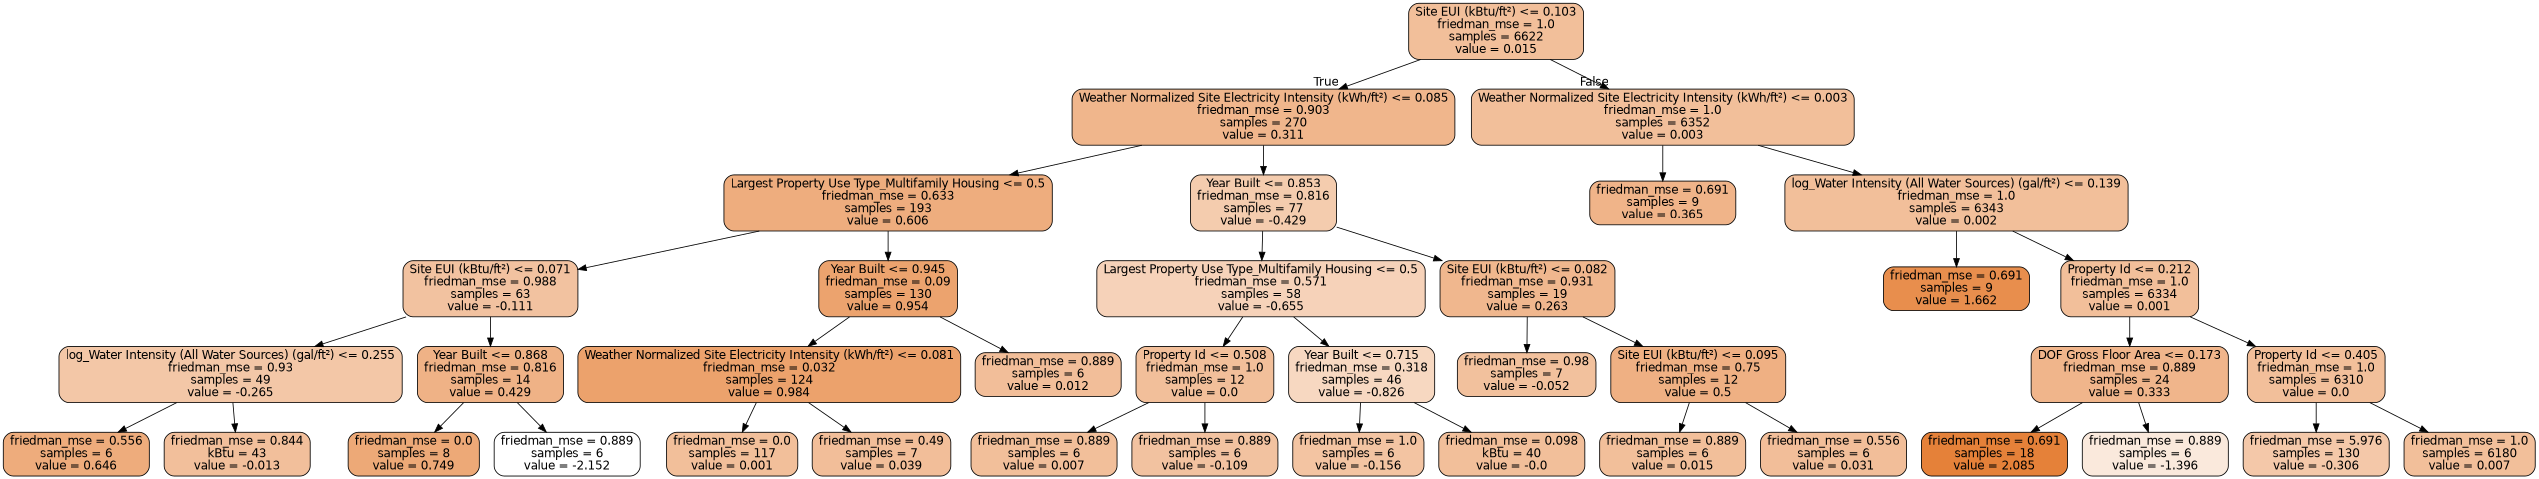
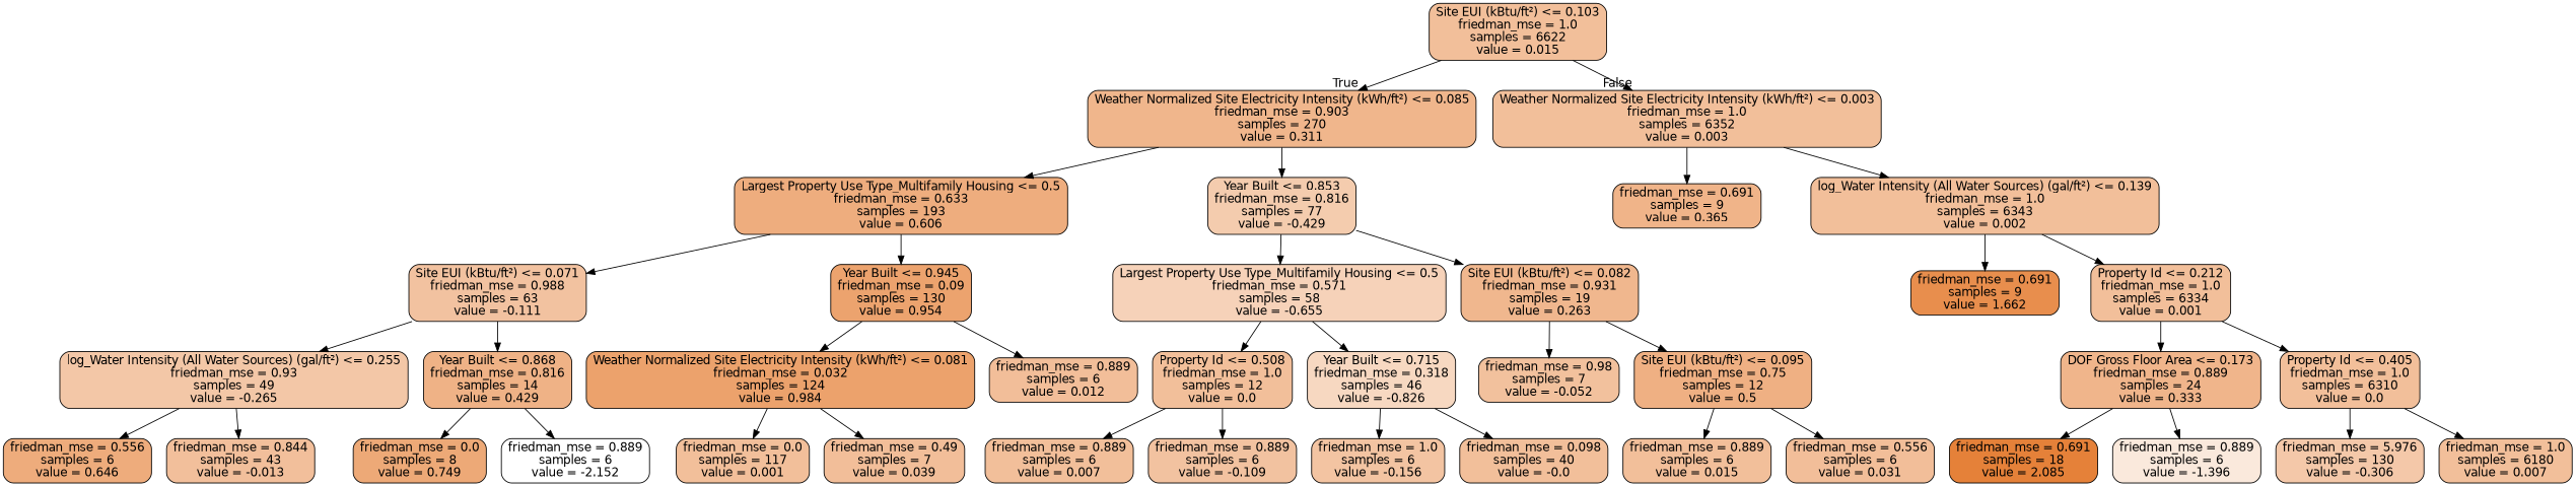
  digraph {
    node [color=black fillcolor="#f2bf9a" fontname=helvetica shape=box style="filled, rounded"]
    edge [fontname=helvetica]
    n1 [label="Site EUI (kBtu/ft²) <= 0.103\nfriedman_mse = 1.0\nsamples = 6622\nvalue = 0.015"]
    n2 [fillcolor="#f0b68c" label="Weather Normalized Site Electricity Intensity (kWh/ft²) <= 0.085\nfriedman_mse = 0.903\nsamples = 270\nvalue = 0.311"]
    n3 [label="Weather Normalized Site Electricity Intensity (kWh/ft²) <= 0.003\nfriedman_mse = 1.0\nsamples = 6352\nvalue = 0.003"]
    n4 [fillcolor="#eead7e" label="Largest Property Use Type_Multifamily Housing <= 0.5\nfriedman_mse = 0.633\nsamples = 193\nvalue = 0.606"]
    n5 [fillcolor="#f4ccae" label="Year Built <= 0.853\nfriedman_mse = 0.816\nsamples = 77\nvalue = -0.429"]
    n6 [fillcolor="#f0b489" label="friedman_mse = 0.691\nsamples = 9\nvalue = 0.365"]
    n7 [label="log_Water Intensity (All Water Sources) (gal/ft²) <= 0.139\nfriedman_mse = 1.0\nsamples = 6343\nvalue = 0.002"]
    n8 [fillcolor="#f2c2a0" label="Site EUI (kBtu/ft²) <= 0.071\nfriedman_mse = 0.988\nsamples = 63\nvalue = -0.111"]
    n9 [fillcolor="#eca36e" label="Year Built <= 0.945\nfriedman_mse = 0.09\nsamples = 130\nvalue = 0.954"]
    n10 [fillcolor="#f6d2b9" label="Largest Property Use Type_Multifamily Housing <= 0.5\nfriedman_mse = 0.571\nsamples = 58\nvalue = -0.655"]
    n11 [fillcolor="#f0b78e" label="Site EUI (kBtu/ft²) <= 0.082\nfriedman_mse = 0.931\nsamples = 19\nvalue = 0.263"]
    n12 [fillcolor="#f3c7a7" label="log_Water Intensity (All Water Sources) (gal/ft²) <= 0.255\nfriedman_mse = 0.93\nsamples = 49\nvalue = -0.265"]
    n13 [fillcolor="#efb286" label="Year Built <= 0.868\nfriedman_mse = 0.816\nsamples = 14\nvalue = 0.429"]
    n14 [fillcolor="#eca26c" label="Weather Normalized Site Electricity Intensity (kWh/ft²) <= 0.081\nfriedman_mse = 0.032\nsamples = 124\nvalue = 0.984"]
    n15 [fillcolor="#f2be99" label="friedman_mse = 0.889\nsamples = 6\nvalue = 0.012"]
    n16 [fillcolor="#eeac7c" label="friedman_mse = 0.556\nsamples = 6\nvalue = 0.646"]
-   n17 [fillcolor="#f2bf9b" label="friedman_mse = 0.844\nkBtu = 43\nvalue = -0.013"]
+   n17 [fillcolor="#f2bf9b" label="friedman_mse = 0.844\nsamples = 43\nvalue = -0.013"]
    n18 [fillcolor="#eda977" label="friedman_mse = 0.0\nsamples = 8\nvalue = 0.749"]
    n19 [fillcolor="#ffffff" label="friedman_mse = 0.889\nsamples = 6\nvalue = -2.152"]
    n20 [label="friedman_mse = 0.0\nsamples = 117\nvalue = 0.001"]
    n21 [fillcolor="#f2be99" label="friedman_mse = 0.49\nsamples = 7\nvalue = 0.039"]
    n22 [label="Property Id <= 0.508\nfriedman_mse = 1.0\nsamples = 12\nvalue = 0.0"]
    n23 [fillcolor="#f7d8c1" label="Year Built <= 0.715\nfriedman_mse = 0.318\nsamples = 46\nvalue = -0.826"]
    n24 [fillcolor="#f2c19d" label="friedman_mse = 0.98\nsamples = 7\nvalue = -0.052"]
    n25 [fillcolor="#efb083" label="Site EUI (kBtu/ft²) <= 0.095\nfriedman_mse = 0.75\nsamples = 12\nvalue = 0.5"]
    n26 [label="friedman_mse = 0.889\nsamples = 6\nvalue = 0.007"]
    n27 [fillcolor="#f2c2a0" label="friedman_mse = 0.889\nsamples = 6\nvalue = -0.109"]
    n28 [fillcolor="#f3c4a2" label="friedman_mse = 1.0\nsamples = 6\nvalue = -0.156"]
-   n29 [label="friedman_mse = 0.098\nkBtu = 40\nvalue = -0.0"]
+   n29 [label="friedman_mse = 0.098\nsamples = 40\nvalue = -0.0"]
    n30 [label="friedman_mse = 0.889\nsamples = 6\nvalue = 0.015"]
    n31 [fillcolor="#f2be99" label="friedman_mse = 0.556\nsamples = 6\nvalue = 0.031"]
    n32 [fillcolor="#e88e4d" label="friedman_mse = 0.691\nsamples = 9\nvalue = 1.662"]
    n33 [label="Property Id <= 0.212\nfriedman_mse = 1.0\nsamples = 6334\nvalue = 0.001"]
    n34 [fillcolor="#f0b58b" label="DOF Gross Floor Area <= 0.173\nfriedman_mse = 0.889\nsamples = 24\nvalue = 0.333"]
    n35 [label="Property Id <= 0.405\nfriedman_mse = 1.0\nsamples = 6310\nvalue = 0.0"]
    n36 [fillcolor="#e58139" label="friedman_mse = 0.691\nsamples = 18\nvalue = 2.085"]
    n37 [fillcolor="#fae9dc" label="friedman_mse = 0.889\nsamples = 6\nvalue = -1.396"]
    n38 [fillcolor="#f4c8a9" label="friedman_mse = 5.976\nsamples = 130\nvalue = -0.306"]
    n39 [label="friedman_mse = 1.0\nsamples = 6180\nvalue = 0.007"]
    n1 -> n2 [headlabel=True labelangle=45 labeldistance=2.5]
    n1 -> n3 [headlabel=False labelangle=-45 labeldistance=2.5]
    n2 -> n4
    n2 -> n5
    n3 -> n6
    n3 -> n7
    n4 -> n8
    n4 -> n9
    n5 -> n10
    n5 -> n11
    n7 -> n32
    n7 -> n33
    n8 -> n12
    n8 -> n13
    n9 -> n14
    n9 -> n15
    n10 -> n22
    n10 -> n23
    n11 -> n24
    n11 -> n25
    n12 -> n16
    n12 -> n17
    n13 -> n18
    n13 -> n19
    n14 -> n20
    n14 -> n21
    n22 -> n26
    n22 -> n27
    n23 -> n28
    n23 -> n29
    n25 -> n30
    n25 -> n31
    n33 -> n34
    n33 -> n35
    n34 -> n36
    n34 -> n37
    n35 -> n38
    n35 -> n39
  }
